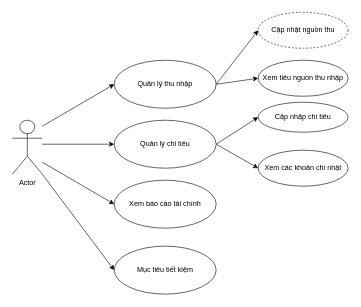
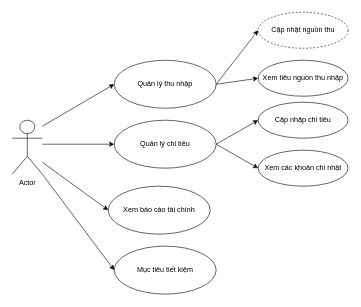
  <mxCell id="0" />
  <mxCell id="1" parent="0" />
  <mxCell id="2" value="Actor" style="shape=umlActor;verticalLabelPosition=bottom;verticalAlign=top;html=1;outlineConnect=0;" vertex="1" parent="1"><mxGeometry x="20" y="200" width="50" height="90" as="geometry" /></mxCell>
  <mxCell id="3" value="" style="endArrow=classic;html=1;rounded=0;entryX=0;entryY=0.5;entryDx=0;entryDy=0;" edge="1" parent="1" target="4"><mxGeometry width="50" height="50" relative="1" as="geometry"><mxPoint x="70" y="210" as="sourcePoint" /><mxPoint x="300" y="70" as="targetPoint" /></mxGeometry></mxCell>
  <mxCell id="4" value="Quản lý thu nhập" style="ellipse;whiteSpace=wrap;html=1;" vertex="1" parent="1"><mxGeometry x="190" y="100" width="170" height="80" as="geometry" /></mxCell>
  <mxCell id="5" value="Quản lý chi tiêu" style="ellipse;whiteSpace=wrap;html=1;" vertex="1" parent="1"><mxGeometry x="190" y="200" width="170" height="80" as="geometry" /></mxCell>
- <mxCell id="6" value="Xem báo cáo tài chính" style="ellipse;whiteSpace=wrap;html=1;" vertex="1" parent="1"><mxGeometry x="190" y="300" width="170" height="80" as="geometry" /></mxCell>
+ <mxCell id="6" value="Xem báo cáo tài chính" style="ellipse;whiteSpace=wrap;html=1;" vertex="1" parent="1"><mxGeometry x="180" y="310" width="170" height="80" as="geometry" /></mxCell>
  <mxCell id="7" value="" style="endArrow=classic;html=1;rounded=0;entryX=0;entryY=0.5;entryDx=0;entryDy=0;" edge="1" parent="1" target="5"><mxGeometry width="50" height="50" relative="1" as="geometry"><mxPoint x="70" y="240" as="sourcePoint" /><mxPoint x="120" y="190" as="targetPoint" /></mxGeometry></mxCell>
  <mxCell id="8" value="" style="endArrow=classic;html=1;rounded=0;entryX=0;entryY=0.5;entryDx=0;entryDy=0;" edge="1" parent="1" target="6"><mxGeometry width="50" height="50" relative="1" as="geometry"><mxPoint x="70" y="270" as="sourcePoint" /><mxPoint x="120" y="220" as="targetPoint" /></mxGeometry></mxCell>
  <mxCell id="9" value="Cập nhật nguồn thu" style="ellipse;whiteSpace=wrap;html=1;dashed=1;" vertex="1" parent="1"><mxGeometry x="430" y="20" width="150" height="60" as="geometry" /></mxCell>
  <mxCell id="10" value="Xem tiêu nguồn thu nhập" style="ellipse;whiteSpace=wrap;html=1;" vertex="1" parent="1"><mxGeometry x="430" y="100" width="150" height="60" as="geometry" /></mxCell>
  <mxCell id="11" value="" style="endArrow=classic;html=1;rounded=0;entryX=0;entryY=0.5;entryDx=0;entryDy=0;" edge="1" parent="1" target="9"><mxGeometry width="50" height="50" relative="1" as="geometry"><mxPoint x="360" y="140" as="sourcePoint" /><mxPoint x="410" y="90" as="targetPoint" /></mxGeometry></mxCell>
  <mxCell id="12" value="" style="endArrow=classic;html=1;rounded=0;entryX=0;entryY=0.5;entryDx=0;entryDy=0;" edge="1" parent="1" target="10"><mxGeometry width="50" height="50" relative="1" as="geometry"><mxPoint x="360" y="140" as="sourcePoint" /><mxPoint x="410" y="90" as="targetPoint" /></mxGeometry></mxCell>
- <mxCell id="13" value="Cập nhập chi tiêu" style="ellipse;whiteSpace=wrap;html=1;" vertex="1" parent="1"><mxGeometry x="430" y="170" width="150" height="50" as="geometry" /></mxCell>
+ <mxCell id="13" value="Cập nhập chi tiêu" style="ellipse;whiteSpace=wrap;html=1;" vertex="1" parent="1"><mxGeometry x="430" y="170" width="150" height="60" as="geometry" /></mxCell>
  <mxCell id="14" value="Xem các khoản chi nhật" style="ellipse;whiteSpace=wrap;html=1;" vertex="1" parent="1"><mxGeometry x="430" y="250" width="150" height="60" as="geometry" /></mxCell>
  <mxCell id="15" value="" style="endArrow=classic;html=1;rounded=0;entryX=0;entryY=0.5;entryDx=0;entryDy=0;" edge="1" parent="1" target="13"><mxGeometry width="50" height="50" relative="1" as="geometry"><mxPoint x="360" y="240" as="sourcePoint" /><mxPoint x="410" y="190" as="targetPoint" /></mxGeometry></mxCell>
  <mxCell id="16" value="" style="endArrow=classic;html=1;rounded=0;entryX=0;entryY=0.5;entryDx=0;entryDy=0;" edge="1" parent="1" target="14"><mxGeometry width="50" height="50" relative="1" as="geometry"><mxPoint x="360" y="240" as="sourcePoint" /><mxPoint x="410" y="190" as="targetPoint" /></mxGeometry></mxCell>
  <mxCell id="17" value="Mục tiêu tiết kiệm" style="ellipse;whiteSpace=wrap;html=1;" vertex="1" parent="1"><mxGeometry x="190" y="410" width="170" height="80" as="geometry" /></mxCell>
  <mxCell id="18" value="" style="endArrow=classic;html=1;rounded=0;entryX=0;entryY=0.5;entryDx=0;entryDy=0;" edge="1" parent="1" target="17"><mxGeometry width="50" height="50" relative="1" as="geometry"><mxPoint x="70" y="290" as="sourcePoint" /><mxPoint x="140" y="320" as="targetPoint" /></mxGeometry></mxCell>
